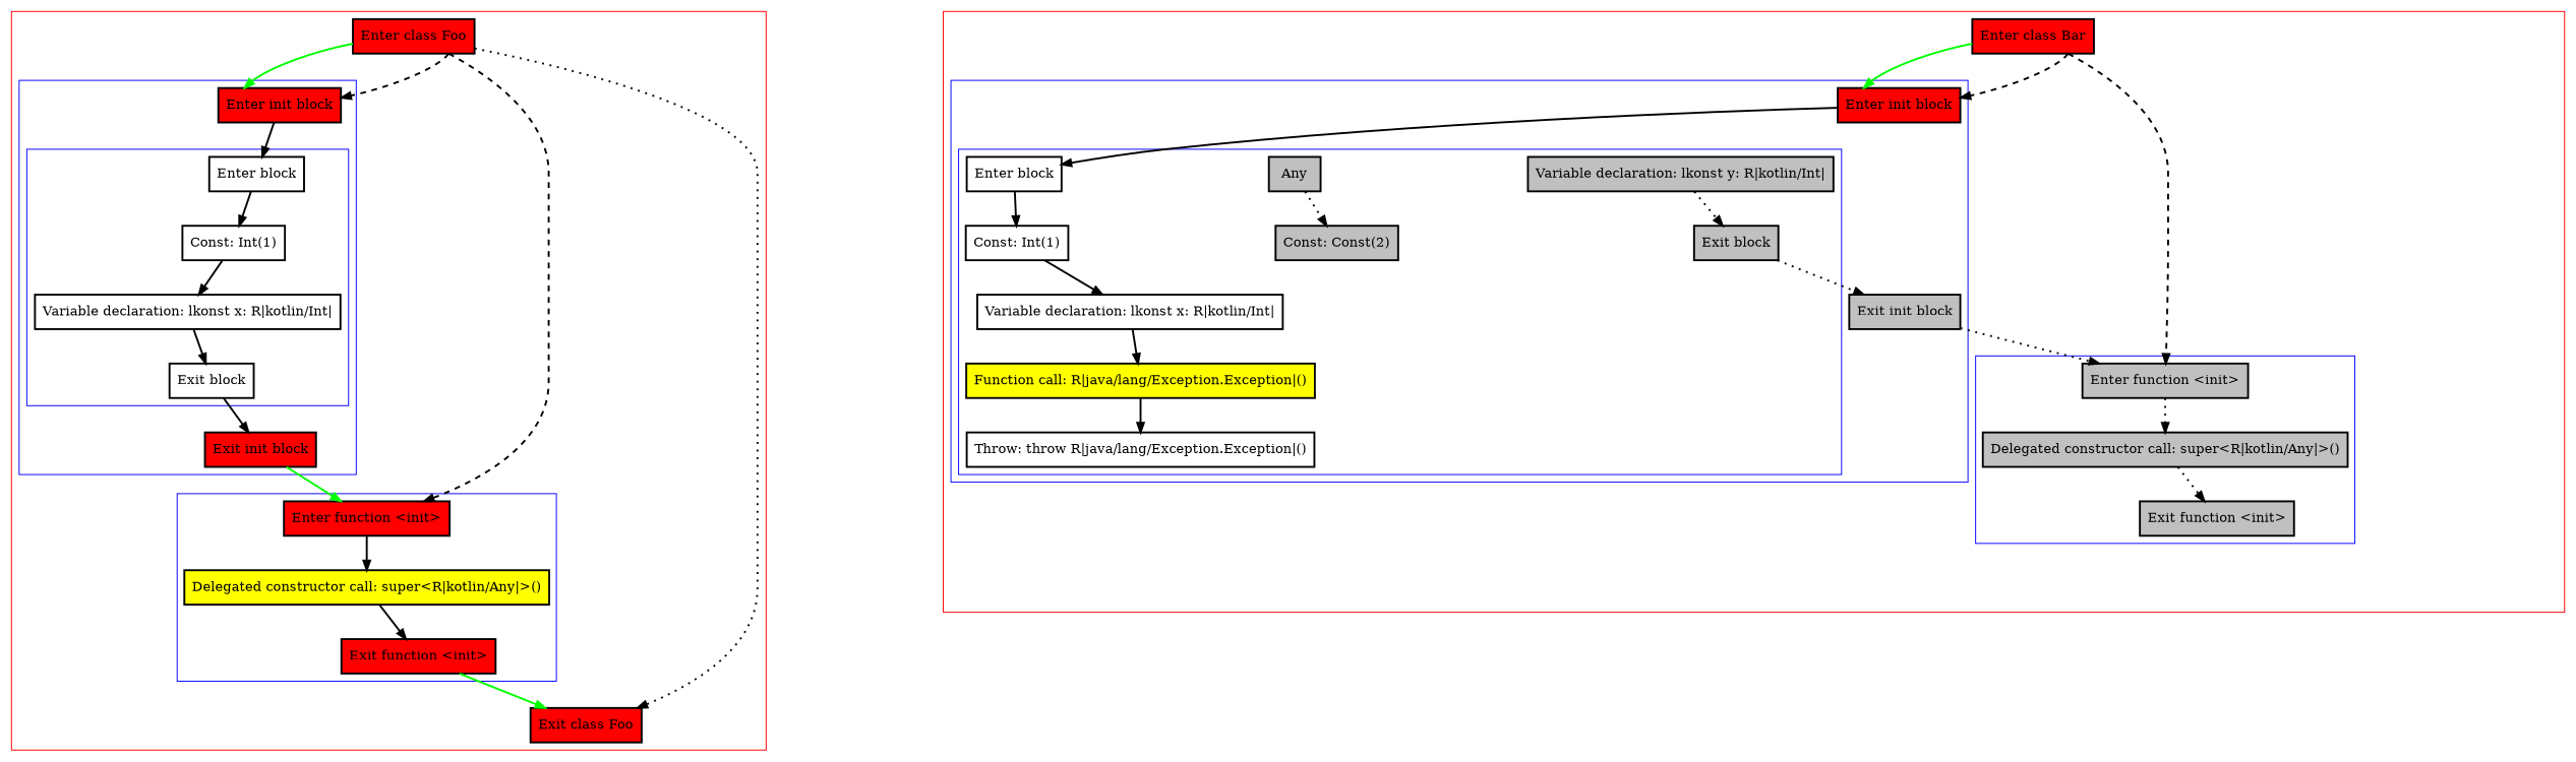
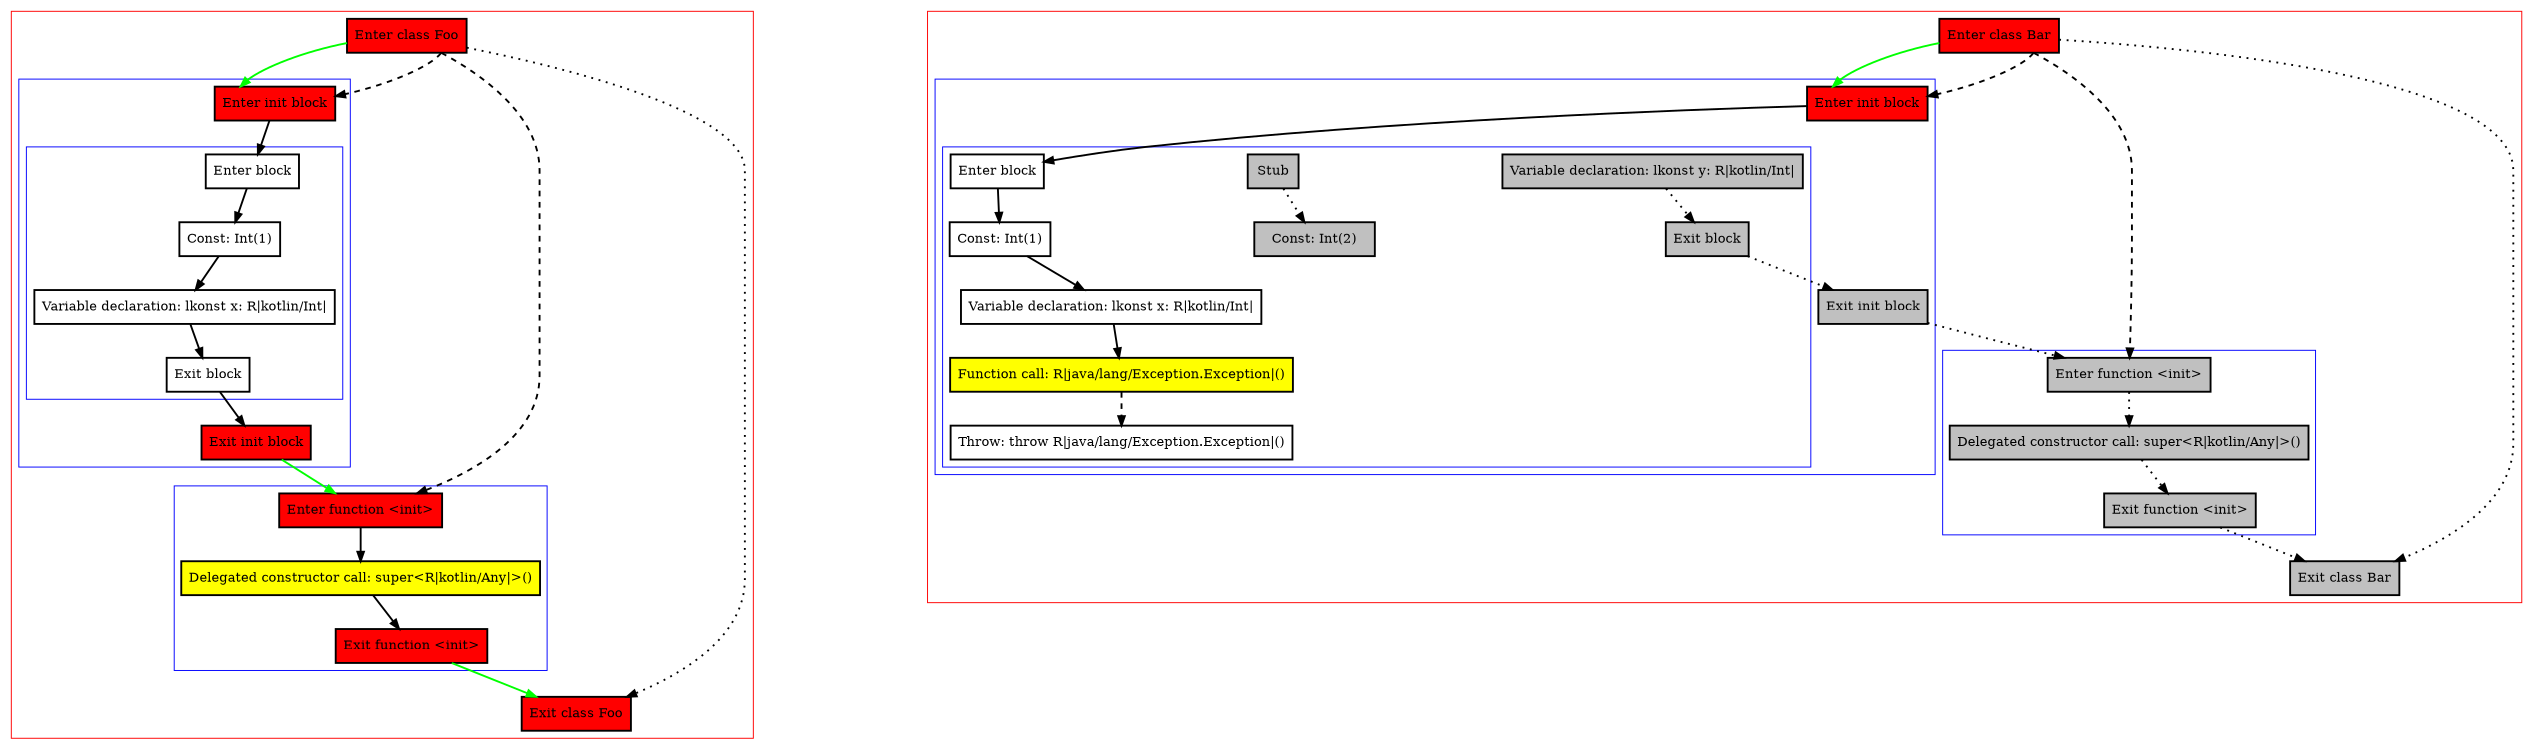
  digraph {
    nodesep=3
    node [penwidth=2 shape=box fillcolor=gray style=filled]
    edge [penwidth=2]
    n1 [label="Enter block" fillcolor="" style=""]
    n2 [label="Const: Int(1)" fillcolor="" style=""]
    n3 [label="Variable declaration: lkonst x: R|kotlin/Int|" fillcolor="" style=""]
    n4 [label="Exit block" fillcolor="" style=""]
    n5 [fillcolor=red label="Enter init block"]
    n6 [fillcolor=red label="Exit init block"]
    n7 [fillcolor=red label="Enter function <init>"]
    n8 [fillcolor=yellow label="Delegated constructor call: super<R|kotlin/Any|>()"]
    n9 [fillcolor=red label="Exit function <init>"]
    n10 [fillcolor=red label="Enter class Foo"]
    n11 [fillcolor=red label="Exit class Foo"]
    n12 [label="Enter block" fillcolor="" style=""]
    n13 [label="Const: Int(1)" fillcolor="" style=""]
    n14 [label="Variable declaration: lkonst x: R|kotlin/Int|" fillcolor="" style=""]
    n15 [fillcolor=yellow label="Function call: R|java/lang/Exception.Exception|()"]
    n16 [label="Throw: throw R|java/lang/Exception.Exception|()" fillcolor="" style=""]
-   n17 [label=Any]
-   n18 [label="Const: Const(2)"]
+   n17 [label=Stub]
+   n18 [label="Const: Int(2)"]
    n19 [label="Variable declaration: lkonst y: R|kotlin/Int|"]
    n20 [label="Exit block"]
    n21 [fillcolor=red label="Enter init block"]
    n22 [label="Exit init block"]
    n23 [label="Enter function <init>"]
    n24 [label="Delegated constructor call: super<R|kotlin/Any|>()"]
    n25 [label="Exit function <init>"]
    n26 [fillcolor=red label="Enter class Bar"]
+   n27 [label="Exit class Bar"]
    subgraph cluster_1 {
      color=red
      n10
      n11
      subgraph cluster_2 {
        color=blue
        n5
        n6
        subgraph cluster_3 {
          color=blue
          n1
          n2
          n3
          n4
        }
      }
      subgraph cluster_4 {
        color=blue
        n7
        n8
        n9
      }
    }
    subgraph cluster_5 {
      color=red
      n26
+     n27
      subgraph cluster_6 {
        color=blue
        n21
        n22
        subgraph cluster_7 {
          color=blue
          n12
          n13
          n14
          n15
          n16
          n17
          n18
          n19
          n20
        }
      }
      subgraph cluster_8 {
        color=blue
        n23
        n24
        n25
      }
    }
    n1 -> n2
    n2 -> n3
    n3 -> n4
    n4 -> n6
    n5 -> n1
    n6 -> n7 [color=green]
    n7 -> n8
    n8 -> n9
    n9 -> n11 [color=green]
    n10 -> n5 [color=green]
    n10 -> n5 [style=dashed]
    n10 -> n7 [style=dashed]
    n10 -> n11 [style=dotted]
    n12 -> n13
    n13 -> n14
    n14 -> n15
-   n15 -> n16
+   n15 -> n16 [style=dashed]
    n17 -> n18 [style=dotted]
    n19 -> n20 [style=dotted]
    n20 -> n22 [style=dotted]
    n21 -> n12
    n22 -> n23 [style=dotted]
    n23 -> n24 [style=dotted]
    n24 -> n25 [style=dotted]
+   n25 -> n27 [style=dotted]
    n26 -> n21 [color=green]
    n26 -> n21 [style=dashed]
    n26 -> n23 [style=dashed]
+   n26 -> n27 [style=dotted]
  }
